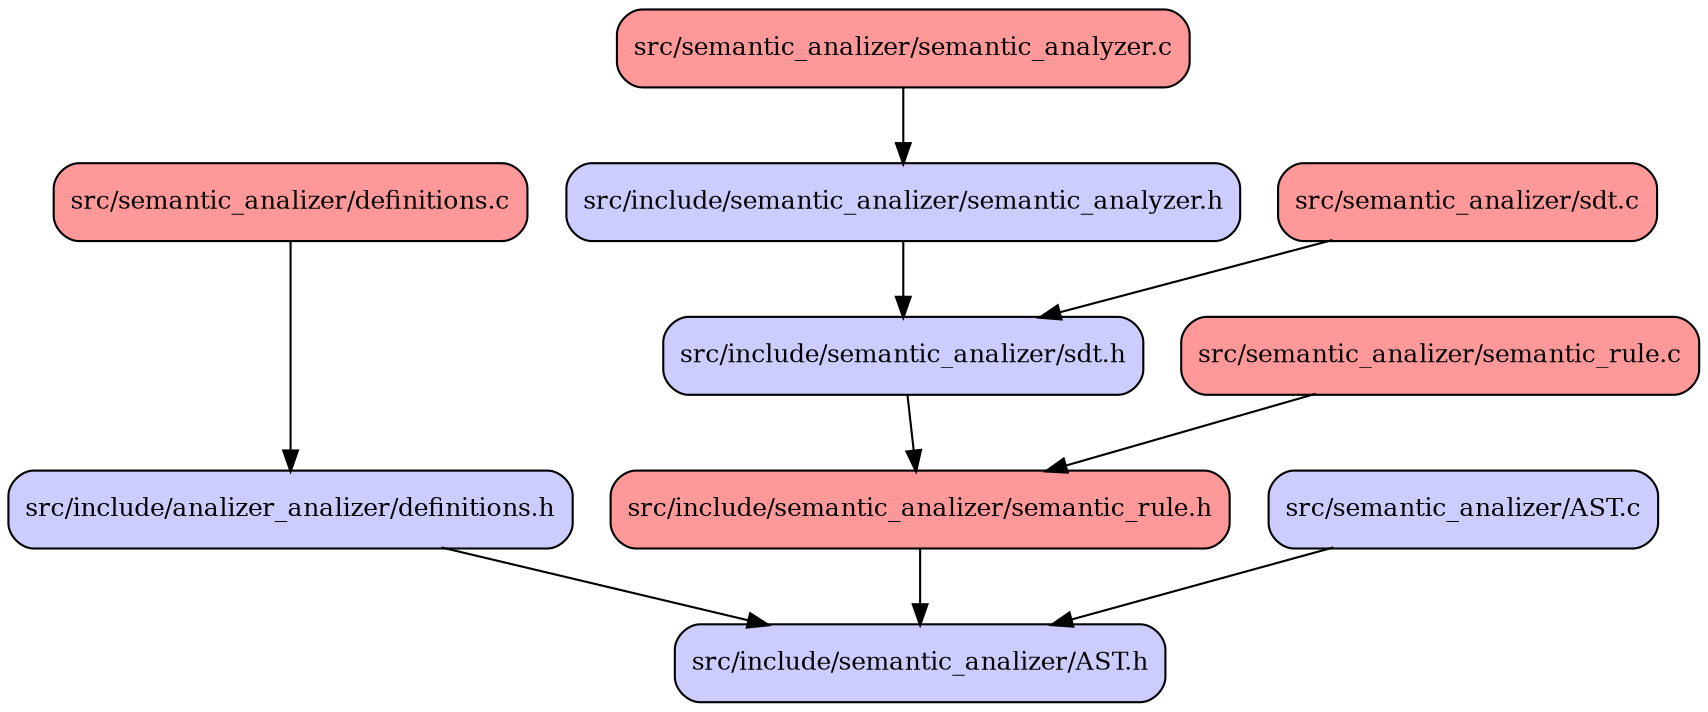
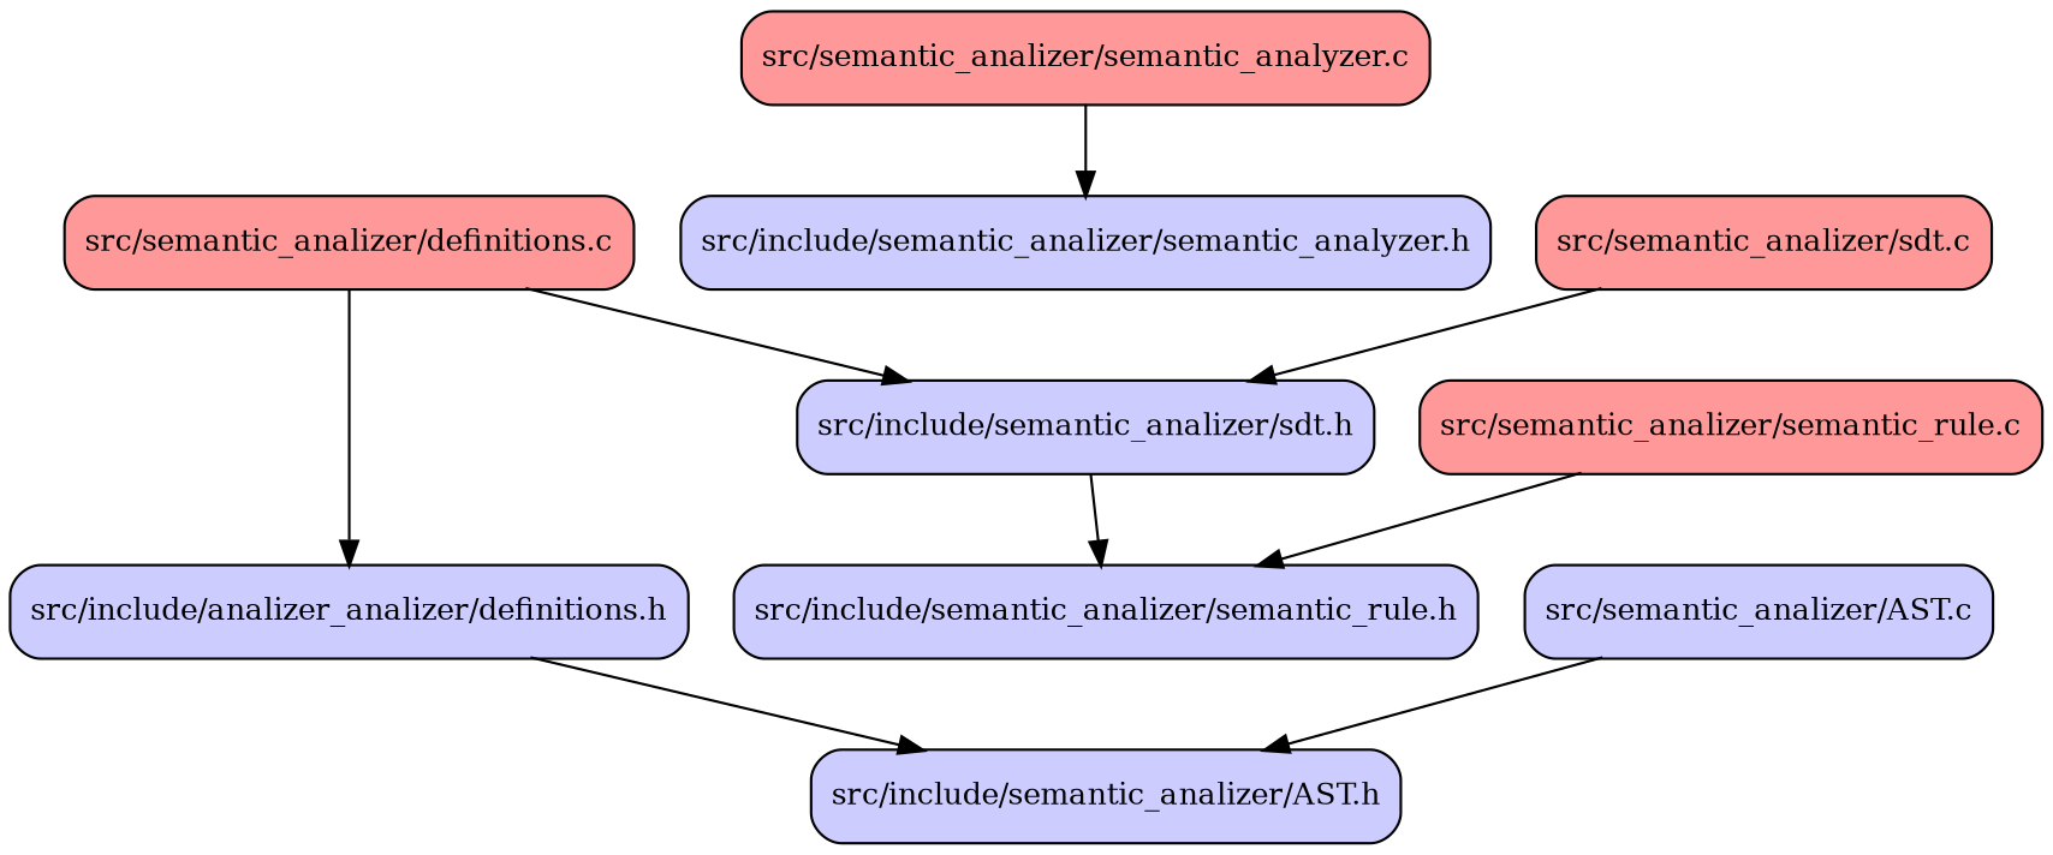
  digraph {
    splines=true
    node [fillcolor="#ccccff" fontsize=12 shape=Mrecord style=filled]
    n1 [label="src/include/semantic_analizer/AST.h"]
    n2 [label="src/include/analizer_analizer/definitions.h"]
    n3 [label="src/include/semantic_analizer/sdt.h"]
-   n4 [fillcolor="#ff9999" label="src/include/semantic_analizer/semantic_rule.h"]
+   n4 [label="src/include/semantic_analizer/semantic_rule.h"]
    n5 [label="src/include/semantic_analizer/semantic_analyzer.h"]
    n6 [label="src/semantic_analizer/AST.c"]
    n7 [fillcolor="#ff9999" label="src/semantic_analizer/definitions.c"]
    n8 [fillcolor="#ff9999" label="src/semantic_analizer/sdt.c"]
    n9 [fillcolor="#ff9999" label="src/semantic_analizer/semantic_analyzer.c"]
    n10 [fillcolor="#ff9999" label="src/semantic_analizer/semantic_rule.c"]
    n2 -> n1
    n3 -> n4
-   n4 -> n1
-   n5 -> n3
+   n7 -> n3
    n6 -> n1
    n7 -> n2
    n8 -> n3
    n9 -> n5
    n10 -> n4
  }
